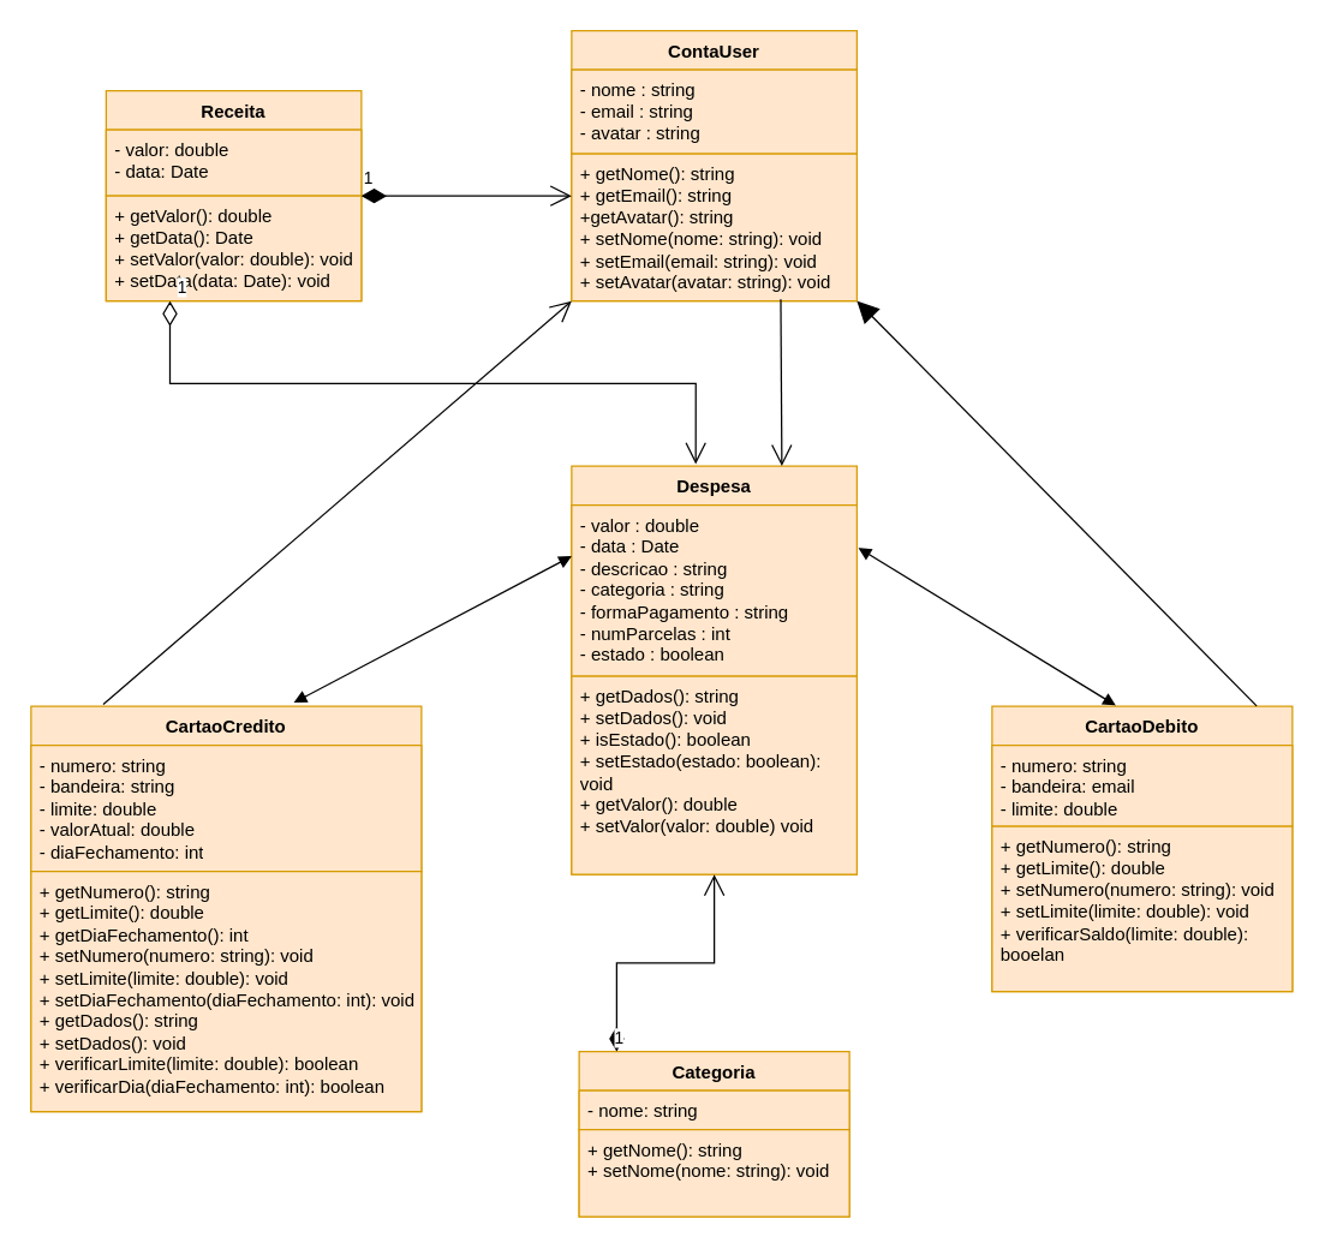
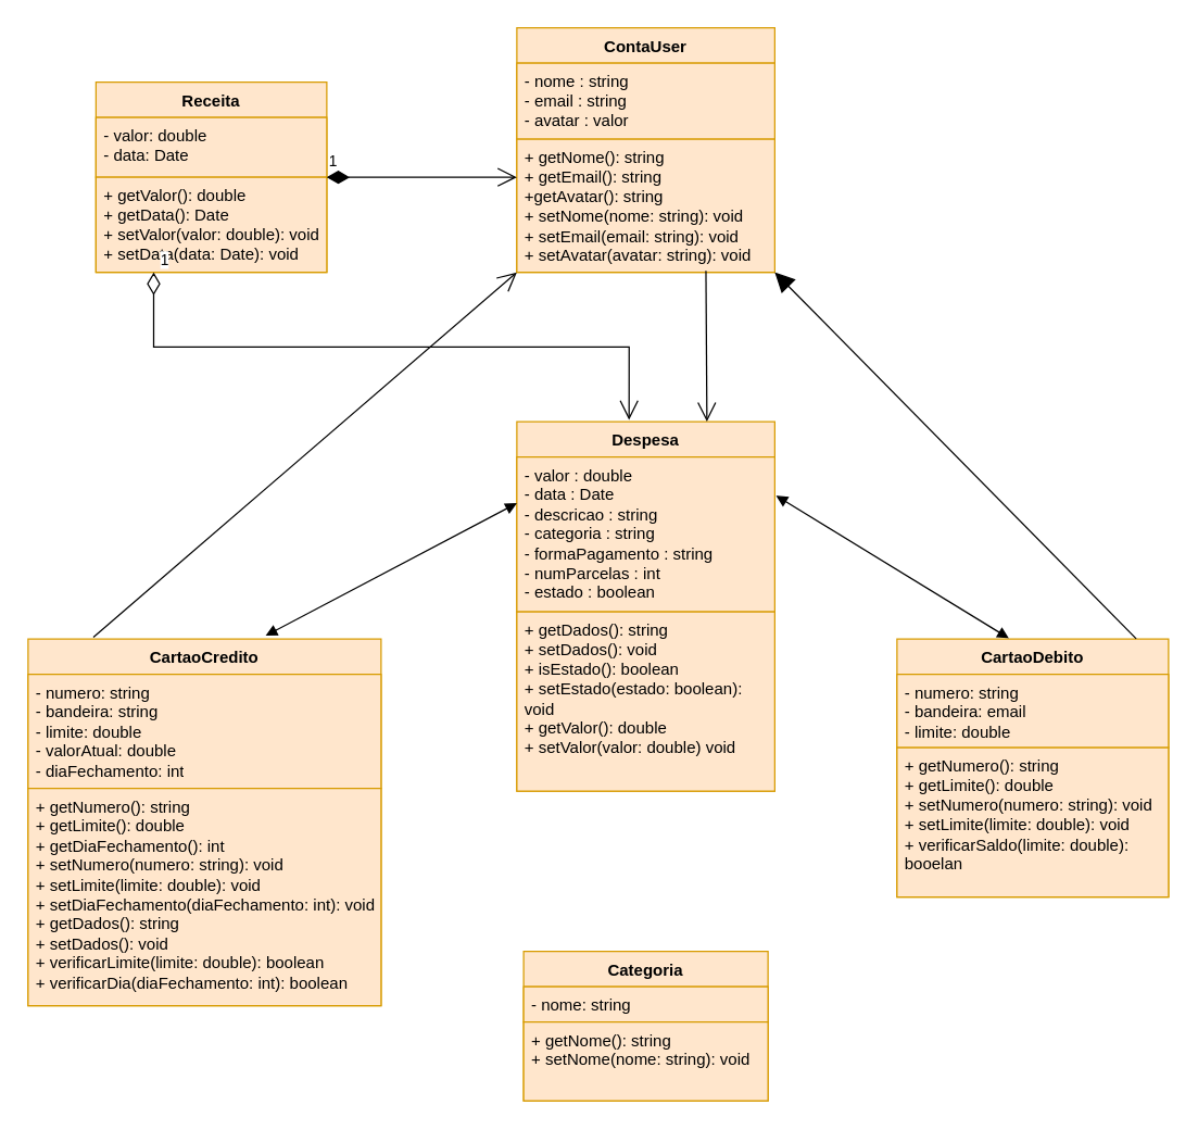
  <mxCell id="0" />
  <mxCell id="1" parent="0" />
  <mxCell id="2" value="Despesa" style="swimlane;fontStyle=1;align=center;verticalAlign=top;childLayout=stackLayout;horizontal=1;startSize=26;horizontalStack=0;resizeParent=1;resizeParentMax=0;resizeLast=0;collapsible=1;marginBottom=0;whiteSpace=wrap;html=1;fillColor=#ffe6cc;strokeColor=#d79b00;" vertex="1" parent="1"><mxGeometry x="380" y="310" width="190" height="272" as="geometry" /></mxCell>
  <mxCell id="3" value="- valor : double&lt;br data-darkreader-inline-border=&quot;&quot; style=&quot;border-color: var(--darkreader-border--border-color); text-align: -webkit-center; --darkreader-inline-border: var(--darkreader-border--darkreader-border--border-color);&quot;&gt;&lt;span style=&quot;text-align: -webkit-center;&quot;&gt;- data : Date&lt;/span&gt;&lt;br data-darkreader-inline-border=&quot;&quot; style=&quot;border-color: var(--darkreader-border--border-color); text-align: -webkit-center; --darkreader-inline-border: var(--darkreader-border--darkreader-border--border-color);&quot;&gt;&lt;span style=&quot;text-align: -webkit-center;&quot;&gt;- descricao : string&lt;/span&gt;&lt;br data-darkreader-inline-border=&quot;&quot; style=&quot;border-color: var(--darkreader-border--border-color); text-align: -webkit-center; --darkreader-inline-border: var(--darkreader-border--darkreader-border--border-color);&quot;&gt;&lt;span style=&quot;text-align: -webkit-center;&quot;&gt;- categoria : string&lt;/span&gt;&lt;br data-darkreader-inline-border=&quot;&quot; style=&quot;border-color: var(--darkreader-border--border-color); text-align: -webkit-center; --darkreader-inline-border: var(--darkreader-border--darkreader-border--border-color);&quot;&gt;&lt;span style=&quot;text-align: -webkit-center;&quot;&gt;- formaPagamento : string&lt;/span&gt;&lt;br data-darkreader-inline-border=&quot;&quot; style=&quot;border-color: var(--darkreader-border--border-color); text-align: -webkit-center; --darkreader-inline-border: var(--darkreader-border--darkreader-border--border-color);&quot;&gt;&lt;span style=&quot;text-align: -webkit-center;&quot;&gt;- numParcelas : int&lt;/span&gt;&lt;br data-darkreader-inline-border=&quot;&quot; style=&quot;border-color: var(--darkreader-border--border-color); text-align: -webkit-center; --darkreader-inline-border: var(--darkreader-border--darkreader-border--border-color);&quot;&gt;&lt;span style=&quot;text-align: -webkit-center;&quot;&gt;- estado : boolean&lt;/span&gt;" style="text;strokeColor=#d79b00;fillColor=#ffe6cc;align=left;verticalAlign=top;spacingLeft=4;spacingRight=4;overflow=hidden;rotatable=0;points=[[0,0.5],[1,0.5]];portConstraint=eastwest;whiteSpace=wrap;html=1;" vertex="1" parent="2"><mxGeometry y="26" width="190" height="114" as="geometry" /></mxCell>
  <mxCell id="4" value="+ getDados(): string&lt;br data-darkreader-inline-border=&quot;&quot; style=&quot;border-color: var(--darkreader-border--border-color); text-align: -webkit-center; --darkreader-inline-border: var(--darkreader-border--darkreader-border--border-color);&quot;&gt;&lt;span style=&quot;text-align: -webkit-center;&quot;&gt;+ setDados(): void&lt;/span&gt;&lt;br data-darkreader-inline-border=&quot;&quot; style=&quot;border-color: var(--darkreader-border--border-color); text-align: -webkit-center; --darkreader-inline-border: var(--darkreader-border--darkreader-border--border-color);&quot;&gt;&lt;span style=&quot;text-align: -webkit-center;&quot;&gt;+ isEstado(): boolean&lt;/span&gt;&lt;br data-darkreader-inline-border=&quot;&quot; style=&quot;border-color: var(--darkreader-border--border-color); text-align: -webkit-center; --darkreader-inline-border: var(--darkreader-border--darkreader-border--border-color);&quot;&gt;&lt;span style=&quot;text-align: -webkit-center;&quot;&gt;+ setEstado(estado: boolean): void&lt;/span&gt;&lt;br data-darkreader-inline-border=&quot;&quot; style=&quot;border-color: var(--darkreader-border--border-color); text-align: -webkit-center; --darkreader-inline-border: var(--darkreader-border--darkreader-border--border-color);&quot;&gt;&lt;span style=&quot;text-align: -webkit-center;&quot;&gt;+ getValor(): double&lt;/span&gt;&lt;br data-darkreader-inline-border=&quot;&quot; style=&quot;border-color: var(--darkreader-border--border-color); text-align: -webkit-center; --darkreader-inline-border: var(--darkreader-border--darkreader-border--border-color);&quot;&gt;&lt;span style=&quot;text-align: -webkit-center;&quot;&gt;+ setValor(valor: double) void&lt;/span&gt;" style="text;strokeColor=#d79b00;fillColor=#ffe6cc;align=left;verticalAlign=top;spacingLeft=4;spacingRight=4;overflow=hidden;rotatable=0;points=[[0,0.5],[1,0.5]];portConstraint=eastwest;whiteSpace=wrap;html=1;" vertex="1" parent="2"><mxGeometry y="140" width="190" height="132" as="geometry" /></mxCell>
  <mxCell id="5" value="ContaUser" style="swimlane;fontStyle=1;align=center;verticalAlign=top;childLayout=stackLayout;horizontal=1;startSize=26;horizontalStack=0;resizeParent=1;resizeParentMax=0;resizeLast=0;collapsible=1;marginBottom=0;whiteSpace=wrap;html=1;fillColor=#ffe6cc;strokeColor=#d79b00;" vertex="1" parent="1"><mxGeometry x="380" y="20" width="190" height="180" as="geometry" /></mxCell>
- <mxCell id="6" value="- nome : string&lt;br data-darkreader-inline-border=&quot;&quot; style=&quot;border-color: var(--darkreader-border--border-color); text-align: -webkit-center; --darkreader-inline-border: var(--darkreader-border--darkreader-border--border-color);&quot;&gt;&lt;span style=&quot;text-align: -webkit-center;&quot;&gt;- email : string&lt;/span&gt;&lt;br data-darkreader-inline-border=&quot;&quot; style=&quot;border-color: var(--darkreader-border--border-color); text-align: -webkit-center; --darkreader-inline-border: var(--darkreader-border--darkreader-border--border-color);&quot;&gt;&lt;span style=&quot;text-align: -webkit-center;&quot;&gt;- avatar : string&lt;/span&gt;" style="text;strokeColor=#d79b00;fillColor=#ffe6cc;align=left;verticalAlign=top;spacingLeft=4;spacingRight=4;overflow=hidden;rotatable=0;points=[[0,0.5],[1,0.5]];portConstraint=eastwest;whiteSpace=wrap;html=1;" vertex="1" parent="5"><mxGeometry y="26" width="190" height="56" as="geometry" /></mxCell>
+ <mxCell id="6" value="- nome : string&lt;br data-darkreader-inline-border=&quot;&quot; style=&quot;border-color: var(--darkreader-border--border-color); text-align: -webkit-center; --darkreader-inline-border: var(--darkreader-border--darkreader-border--border-color);&quot;&gt;&lt;span style=&quot;text-align: -webkit-center;&quot;&gt;- email : string&lt;/span&gt;&lt;br data-darkreader-inline-border=&quot;&quot; style=&quot;border-color: var(--darkreader-border--border-color); text-align: -webkit-center; --darkreader-inline-border: var(--darkreader-border--darkreader-border--border-color);&quot;&gt;&lt;span style=&quot;text-align: -webkit-center;&quot;&gt;- avatar : valor&lt;/span&gt;" style="text;strokeColor=#d79b00;fillColor=#ffe6cc;align=left;verticalAlign=top;spacingLeft=4;spacingRight=4;overflow=hidden;rotatable=0;points=[[0,0.5],[1,0.5]];portConstraint=eastwest;whiteSpace=wrap;html=1;" vertex="1" parent="5"><mxGeometry y="26" width="190" height="56" as="geometry" /></mxCell>
  <mxCell id="7" value="+ getNome(): string&lt;br data-darkreader-inline-border=&quot;&quot; style=&quot;border-color: var(--darkreader-border--border-color); text-align: -webkit-center; --darkreader-inline-border: var(--darkreader-border--darkreader-border--border-color);&quot;&gt;&lt;span style=&quot;text-align: -webkit-center;&quot;&gt;+ getEmail(): string&lt;/span&gt;&lt;br data-darkreader-inline-border=&quot;&quot; style=&quot;border-color: var(--darkreader-border--border-color); text-align: -webkit-center; --darkreader-inline-border: var(--darkreader-border--darkreader-border--border-color);&quot;&gt;&lt;span style=&quot;text-align: -webkit-center;&quot;&gt;+getAvatar(): string&lt;/span&gt;&lt;br data-darkreader-inline-border=&quot;&quot; style=&quot;border-color: var(--darkreader-border--border-color); text-align: -webkit-center; --darkreader-inline-border: var(--darkreader-border--darkreader-border--border-color);&quot;&gt;&lt;span style=&quot;text-align: -webkit-center;&quot;&gt;+ setNome(nome: string): void&lt;/span&gt;&lt;br data-darkreader-inline-border=&quot;&quot; style=&quot;border-color: var(--darkreader-border--border-color); text-align: -webkit-center; --darkreader-inline-border: var(--darkreader-border--darkreader-border--border-color);&quot;&gt;&lt;span style=&quot;text-align: -webkit-center;&quot;&gt;+ setEmail(email: string): void&lt;/span&gt;&lt;br data-darkreader-inline-border=&quot;&quot; style=&quot;border-color: var(--darkreader-border--border-color); text-align: -webkit-center; --darkreader-inline-border: var(--darkreader-border--darkreader-border--border-color);&quot;&gt;&lt;span style=&quot;text-align: -webkit-center;&quot;&gt;+ setAvatar(avatar: string): void&lt;/span&gt;" style="text;strokeColor=#d79b00;fillColor=#ffe6cc;align=left;verticalAlign=top;spacingLeft=4;spacingRight=4;overflow=hidden;rotatable=0;points=[[0,0.5],[1,0.5]];portConstraint=eastwest;whiteSpace=wrap;html=1;" vertex="1" parent="5"><mxGeometry y="82" width="190" height="98" as="geometry" /></mxCell>
  <mxCell id="8" value="Receita" style="swimlane;fontStyle=1;align=center;verticalAlign=top;childLayout=stackLayout;horizontal=1;startSize=26;horizontalStack=0;resizeParent=1;resizeParentMax=0;resizeLast=0;collapsible=1;marginBottom=0;whiteSpace=wrap;html=1;fillColor=#ffe6cc;strokeColor=#d79b00;" vertex="1" parent="1"><mxGeometry y="60" width="170" height="140" as="geometry" x="70" /></mxCell>
  <mxCell id="9" value="- valor: double&lt;br data-darkreader-inline-border=&quot;&quot; style=&quot;border-color: var(--darkreader-border--border-color); text-align: -webkit-center; --darkreader-inline-border: var(--darkreader-border--darkreader-border--border-color);&quot;&gt;&lt;span style=&quot;text-align: -webkit-center;&quot;&gt;- data: Date&lt;/span&gt;" style="text;strokeColor=#d79b00;fillColor=#ffe6cc;align=left;verticalAlign=top;spacingLeft=4;spacingRight=4;overflow=hidden;rotatable=0;points=[[0,0.5],[1,0.5]];portConstraint=eastwest;whiteSpace=wrap;html=1;" vertex="1" parent="8"><mxGeometry y="26" width="170" height="44" as="geometry" /></mxCell>
  <mxCell id="10" value="+ getValor(): double&lt;br data-darkreader-inline-border=&quot;&quot; style=&quot;border-color: var(--darkreader-border--border-color); text-align: -webkit-center; --darkreader-inline-border: var(--darkreader-border--darkreader-border--border-color);&quot;&gt;&lt;span style=&quot;text-align: -webkit-center;&quot;&gt;+ getData(): Date&lt;/span&gt;&lt;br data-darkreader-inline-border=&quot;&quot; style=&quot;border-color: var(--darkreader-border--border-color); text-align: -webkit-center; --darkreader-inline-border: var(--darkreader-border--darkreader-border--border-color);&quot;&gt;&lt;span style=&quot;text-align: -webkit-center;&quot;&gt;+ setValor(valor: double): void&lt;/span&gt;&lt;br data-darkreader-inline-border=&quot;&quot; style=&quot;border-color: var(--darkreader-border--border-color); text-align: -webkit-center; --darkreader-inline-border: var(--darkreader-border--darkreader-border--border-color);&quot;&gt;&lt;span style=&quot;text-align: -webkit-center;&quot;&gt;+ setData(data: Date): void&lt;/span&gt;" style="text;strokeColor=#d79b00;fillColor=#ffe6cc;align=left;verticalAlign=top;spacingLeft=4;spacingRight=4;overflow=hidden;rotatable=0;points=[[0,0.5],[1,0.5]];portConstraint=eastwest;whiteSpace=wrap;html=1;" vertex="1" parent="8"><mxGeometry y="70" width="170" height="70" as="geometry" /></mxCell>
  <mxCell id="11" value="CartaoCredito" style="swimlane;fontStyle=1;align=center;verticalAlign=top;childLayout=stackLayout;horizontal=1;startSize=26;horizontalStack=0;resizeParent=1;resizeParentMax=0;resizeLast=0;collapsible=1;marginBottom=0;whiteSpace=wrap;html=1;fillColor=#ffe6cc;strokeColor=#d79b00;" vertex="1" parent="1"><mxGeometry x="20" y="470" width="260" height="270" as="geometry" /></mxCell>
  <mxCell id="12" value="- numero: string&lt;br data-darkreader-inline-border=&quot;&quot; style=&quot;border-color: var(--darkreader-border--border-color); text-align: -webkit-center; --darkreader-inline-border: var(--darkreader-border--darkreader-border--border-color);&quot;&gt;&lt;span style=&quot;text-align: -webkit-center;&quot;&gt;- bandeira: string&lt;/span&gt;&lt;br data-darkreader-inline-border=&quot;&quot; style=&quot;border-color: var(--darkreader-border--border-color); text-align: -webkit-center; --darkreader-inline-border: var(--darkreader-border--darkreader-border--border-color);&quot;&gt;&lt;span style=&quot;text-align: -webkit-center;&quot;&gt;- limite: double&lt;/span&gt;&lt;br data-darkreader-inline-border=&quot;&quot; style=&quot;border-color: var(--darkreader-border--border-color); text-align: -webkit-center; --darkreader-inline-border: var(--darkreader-border--darkreader-border--border-color);&quot;&gt;&lt;span style=&quot;text-align: -webkit-center;&quot;&gt;- valorAtual: double&lt;/span&gt;&lt;br data-darkreader-inline-border=&quot;&quot; style=&quot;border-color: var(--darkreader-border--border-color); text-align: -webkit-center; --darkreader-inline-border: var(--darkreader-border--darkreader-border--border-color);&quot;&gt;&lt;span style=&quot;text-align: -webkit-center;&quot;&gt;- diaFechamento: int&lt;/span&gt;" style="text;strokeColor=#d79b00;fillColor=#ffe6cc;align=left;verticalAlign=top;spacingLeft=4;spacingRight=4;overflow=hidden;rotatable=0;points=[[0,0.5],[1,0.5]];portConstraint=eastwest;whiteSpace=wrap;html=1;" vertex="1" parent="11"><mxGeometry y="26" width="260" height="84" as="geometry" /></mxCell>
  <mxCell id="13" value="+ getNumero(): string&lt;br data-darkreader-inline-border=&quot;&quot; style=&quot;border-color: var(--darkreader-border--border-color); text-align: -webkit-center; --darkreader-inline-border: var(--darkreader-border--darkreader-border--border-color);&quot;&gt;&lt;span style=&quot;text-align: -webkit-center;&quot;&gt;+ getLimite(): double&lt;/span&gt;&lt;br data-darkreader-inline-border=&quot;&quot; style=&quot;border-color: var(--darkreader-border--border-color); text-align: -webkit-center; --darkreader-inline-border: var(--darkreader-border--darkreader-border--border-color);&quot;&gt;&lt;span style=&quot;text-align: -webkit-center;&quot;&gt;+ getDiaFechamento(): int&lt;/span&gt;&lt;br data-darkreader-inline-border=&quot;&quot; style=&quot;border-color: var(--darkreader-border--border-color); text-align: -webkit-center; --darkreader-inline-border: var(--darkreader-border--darkreader-border--border-color);&quot;&gt;&lt;span style=&quot;text-align: -webkit-center;&quot;&gt;+ setNumero(numero: string): void&lt;/span&gt;&lt;br data-darkreader-inline-border=&quot;&quot; style=&quot;border-color: var(--darkreader-border--border-color); text-align: -webkit-center; --darkreader-inline-border: var(--darkreader-border--darkreader-border--border-color);&quot;&gt;&lt;span style=&quot;text-align: -webkit-center;&quot;&gt;+ setLimite(limite: double): void&lt;/span&gt;&lt;br data-darkreader-inline-border=&quot;&quot; style=&quot;border-color: var(--darkreader-border--border-color); text-align: -webkit-center; --darkreader-inline-border: var(--darkreader-border--darkreader-border--border-color);&quot;&gt;&lt;span style=&quot;text-align: -webkit-center;&quot;&gt;+ setDiaFechamento(diaFechamento: int): void&lt;/span&gt;&lt;br data-darkreader-inline-border=&quot;&quot; style=&quot;border-color: var(--darkreader-border--border-color); text-align: -webkit-center; --darkreader-inline-border: var(--darkreader-border--darkreader-border--border-color);&quot;&gt;&lt;span style=&quot;text-align: -webkit-center;&quot;&gt;+ getDados(): string&lt;/span&gt;&lt;br style=&quot;border-color: var(--darkreader-border--border-color); text-align: -webkit-center; --darkreader-inline-border: var(--darkreader-border--darkreader-border--border-color);&quot; data-darkreader-inline-border=&quot;&quot;&gt;&lt;span style=&quot;text-align: -webkit-center;&quot;&gt;+ setDados(): void&lt;/span&gt;&lt;br data-darkreader-inline-border=&quot;&quot; style=&quot;border-color: var(--darkreader-border--border-color); text-align: -webkit-center; --darkreader-inline-border: var(--darkreader-border--darkreader-border--border-color);&quot;&gt;&lt;span style=&quot;text-align: -webkit-center;&quot;&gt;+ verificarLimite(limite: double): boolean&lt;/span&gt;&lt;br style=&quot;border-color: var(--darkreader-border--border-color); text-align: -webkit-center; --darkreader-inline-border: var(--darkreader-border--darkreader-border--border-color);&quot; data-darkreader-inline-border=&quot;&quot;&gt;&lt;span style=&quot;text-align: -webkit-center;&quot;&gt;+ verificarDia(diaFechamento: int): boolean&lt;/span&gt;" style="text;strokeColor=#d79b00;fillColor=#ffe6cc;align=left;verticalAlign=top;spacingLeft=4;spacingRight=4;overflow=hidden;rotatable=0;points=[[0,0.5],[1,0.5]];portConstraint=eastwest;whiteSpace=wrap;html=1;" vertex="1" parent="11"><mxGeometry y="110" width="260" height="160" as="geometry" /></mxCell>
  <mxCell id="14" value="Categoria" style="swimlane;fontStyle=1;align=center;verticalAlign=top;childLayout=stackLayout;horizontal=1;startSize=26;horizontalStack=0;resizeParent=1;resizeParentMax=0;resizeLast=0;collapsible=1;marginBottom=0;whiteSpace=wrap;html=1;fillColor=#ffe6cc;strokeColor=#d79b00;" vertex="1" parent="1"><mxGeometry x="385" y="700" width="180" height="110" as="geometry" /></mxCell>
  <mxCell id="15" value="- nome: string" style="text;strokeColor=#d79b00;fillColor=#ffe6cc;align=left;verticalAlign=top;spacingLeft=4;spacingRight=4;overflow=hidden;rotatable=0;points=[[0,0.5],[1,0.5]];portConstraint=eastwest;whiteSpace=wrap;html=1;" vertex="1" parent="14"><mxGeometry y="26" width="180" height="26" as="geometry" /></mxCell>
  <mxCell id="16" value="+ getNome(): string&lt;br data-darkreader-inline-border=&quot;&quot; style=&quot;border-color: var(--darkreader-border--border-color); text-align: -webkit-center; --darkreader-inline-border: var(--darkreader-border--darkreader-border--border-color);&quot;&gt;&lt;span style=&quot;text-align: -webkit-center;&quot;&gt;+ setNome(nome: string): void&lt;/span&gt;" style="text;strokeColor=#d79b00;fillColor=#ffe6cc;align=left;verticalAlign=top;spacingLeft=4;spacingRight=4;overflow=hidden;rotatable=0;points=[[0,0.5],[1,0.5]];portConstraint=eastwest;whiteSpace=wrap;html=1;" vertex="1" parent="14"><mxGeometry y="52" width="180" height="58" as="geometry" /></mxCell>
  <mxCell id="17" value="CartaoDebito" style="swimlane;fontStyle=1;align=center;verticalAlign=top;childLayout=stackLayout;horizontal=1;startSize=26;horizontalStack=0;resizeParent=1;resizeParentMax=0;resizeLast=0;collapsible=1;marginBottom=0;whiteSpace=wrap;html=1;fillColor=#ffe6cc;strokeColor=#d79b00;" vertex="1" parent="1"><mxGeometry x="660" y="470" width="200" height="190" as="geometry" /></mxCell>
  <mxCell id="18" value="- numero: string&lt;br data-darkreader-inline-border=&quot;&quot; style=&quot;border-color: var(--darkreader-border--border-color); text-align: -webkit-center; --darkreader-inline-border: var(--darkreader-border--darkreader-border--border-color);&quot;&gt;&lt;span style=&quot;text-align: -webkit-center;&quot;&gt;- bandeira: email&lt;/span&gt;&lt;br data-darkreader-inline-border=&quot;&quot; style=&quot;border-color: var(--darkreader-border--border-color); text-align: -webkit-center; --darkreader-inline-border: var(--darkreader-border--darkreader-border--border-color);&quot;&gt;&lt;span style=&quot;text-align: -webkit-center;&quot;&gt;- limite: double&lt;/span&gt;" style="text;strokeColor=#d79b00;fillColor=#ffe6cc;align=left;verticalAlign=top;spacingLeft=4;spacingRight=4;overflow=hidden;rotatable=0;points=[[0,0.5],[1,0.5]];portConstraint=eastwest;whiteSpace=wrap;html=1;" vertex="1" parent="17"><mxGeometry y="26" width="200" height="54" as="geometry" /></mxCell>
  <mxCell id="19" value="+ getNumero(): string&lt;br data-darkreader-inline-border=&quot;&quot; style=&quot;border-color: var(--darkreader-border--border-color); text-align: -webkit-center; --darkreader-inline-border: var(--darkreader-border--darkreader-border--border-color);&quot;&gt;&lt;span style=&quot;text-align: -webkit-center;&quot;&gt;+ getLimite(): double&lt;/span&gt;&lt;br data-darkreader-inline-border=&quot;&quot; style=&quot;border-color: var(--darkreader-border--border-color); text-align: -webkit-center; --darkreader-inline-border: var(--darkreader-border--darkreader-border--border-color);&quot;&gt;&lt;span style=&quot;text-align: -webkit-center;&quot;&gt;+ setNumero(numero: string): void&lt;/span&gt;&lt;br data-darkreader-inline-border=&quot;&quot; style=&quot;border-color: var(--darkreader-border--border-color); text-align: -webkit-center; --darkreader-inline-border: var(--darkreader-border--darkreader-border--border-color);&quot;&gt;&lt;span style=&quot;text-align: -webkit-center;&quot;&gt;+ setLimite(limite: double): void&lt;/span&gt;&lt;br data-darkreader-inline-border=&quot;&quot; style=&quot;border-color: var(--darkreader-border--border-color); text-align: -webkit-center; --darkreader-inline-border: var(--darkreader-border--darkreader-border--border-color);&quot;&gt;&lt;span style=&quot;text-align: -webkit-center;&quot;&gt;+ verificarSaldo(limite: double): booelan&lt;/span&gt;" style="text;strokeColor=#d79b00;fillColor=#ffe6cc;align=left;verticalAlign=top;spacingLeft=4;spacingRight=4;overflow=hidden;rotatable=0;points=[[0,0.5],[1,0.5]];portConstraint=eastwest;whiteSpace=wrap;html=1;" vertex="1" parent="17"><mxGeometry y="80" width="200" height="110" as="geometry" /></mxCell>
  <mxCell id="20" value="1" style="endArrow=open;html=1;endSize=12;startArrow=diamondThin;startSize=14;startFill=0;edgeStyle=orthogonalEdgeStyle;align=left;verticalAlign=bottom;rounded=0;entryX=0.435;entryY=-0.005;entryDx=0;entryDy=0;entryPerimeter=0;exitX=0.25;exitY=1;exitDx=0;exitDy=0;" edge="1" parent="1" source="8" target="2"><mxGeometry x="-1" y="3" relative="1" as="geometry"><mxPoint x="110" y="250" as="sourcePoint" /><mxPoint x="380" y="250" as="targetPoint" /></mxGeometry></mxCell>
  <mxCell id="21" value="" style="endArrow=open;endFill=1;endSize=12;html=1;rounded=0;exitX=0.733;exitY=0.988;exitDx=0;exitDy=0;exitPerimeter=0;" edge="1" parent="1" source="7"><mxGeometry width="160" relative="1" as="geometry"><mxPoint x="470" y="220" as="sourcePoint" /><mxPoint x="520" y="310" as="targetPoint" /><Array as="points" /></mxGeometry></mxCell>
  <mxCell id="22" value="1" style="endArrow=open;html=1;endSize=12;startArrow=diamondThin;startSize=14;startFill=1;edgeStyle=orthogonalEdgeStyle;align=left;verticalAlign=bottom;rounded=0;" edge="1" parent="1"><mxGeometry x="-1" y="3" relative="1" as="geometry"><mxPoint x="240" y="130" as="sourcePoint" /><mxPoint x="380" y="130" as="targetPoint" /></mxGeometry></mxCell>
  <mxCell id="23" value="" style="endArrow=block;startArrow=block;endFill=1;startFill=1;html=1;rounded=0;exitX=0.673;exitY=-0.009;exitDx=0;exitDy=0;exitPerimeter=0;" edge="1" parent="1" source="11"><mxGeometry width="160" relative="1" as="geometry"><mxPoint x="190" y="390" as="sourcePoint" /><mxPoint x="380" y="370" as="targetPoint" /></mxGeometry></mxCell>
  <mxCell id="24" value="" style="endArrow=block;startArrow=block;endFill=1;startFill=1;html=1;rounded=0;exitX=1.005;exitY=0.25;exitDx=0;exitDy=0;entryX=0.412;entryY=-0.003;entryDx=0;entryDy=0;entryPerimeter=0;exitPerimeter=0;" edge="1" parent="1" source="3" target="17"><mxGeometry width="160" relative="1" as="geometry"><mxPoint x="630" y="380" as="sourcePoint" /><mxPoint x="790" y="380" as="targetPoint" /></mxGeometry></mxCell>
  <mxCell id="25" value="" style="endArrow=open;endFill=1;endSize=12;html=1;rounded=0;exitX=0.185;exitY=-0.005;exitDx=0;exitDy=0;exitPerimeter=0;entryX=0;entryY=1;entryDx=0;entryDy=0;" edge="1" parent="1" source="11" target="5"><mxGeometry width="160" relative="1" as="geometry"><mxPoint x="140" y="360" as="sourcePoint" /><mxPoint x="300" y="360" as="targetPoint" /></mxGeometry></mxCell>
  <mxCell id="26" value="" style="endArrow=block;endFill=1;endSize=12;html=1;rounded=0;entryX=1;entryY=1;entryDx=0;entryDy=0;exitX=0.881;exitY=-0.001;exitDx=0;exitDy=0;exitPerimeter=0;" edge="1" parent="1" source="17" target="5"><mxGeometry width="160" relative="1" as="geometry"><mxPoint x="710" y="320" as="sourcePoint" /><mxPoint x="870" y="320" as="targetPoint" /></mxGeometry></mxCell>
- <mxCell id="27" value="1" style="endArrow=open;html=1;endSize=12;startArrow=diamondThin;startSize=14;startFill=1;edgeStyle=orthogonalEdgeStyle;align=left;verticalAlign=bottom;rounded=0;entryX=0.5;entryY=1;entryDx=0;entryDy=0;exitX=0.139;exitY=0;exitDx=0;exitDy=0;exitPerimeter=0;" edge="1" parent="1" source="14" target="2"><mxGeometry x="-1" y="3" relative="1" as="geometry"><mxPoint x="450" y="660" as="sourcePoint" /><mxPoint x="610" y="660" as="targetPoint" /></mxGeometry></mxCell>
